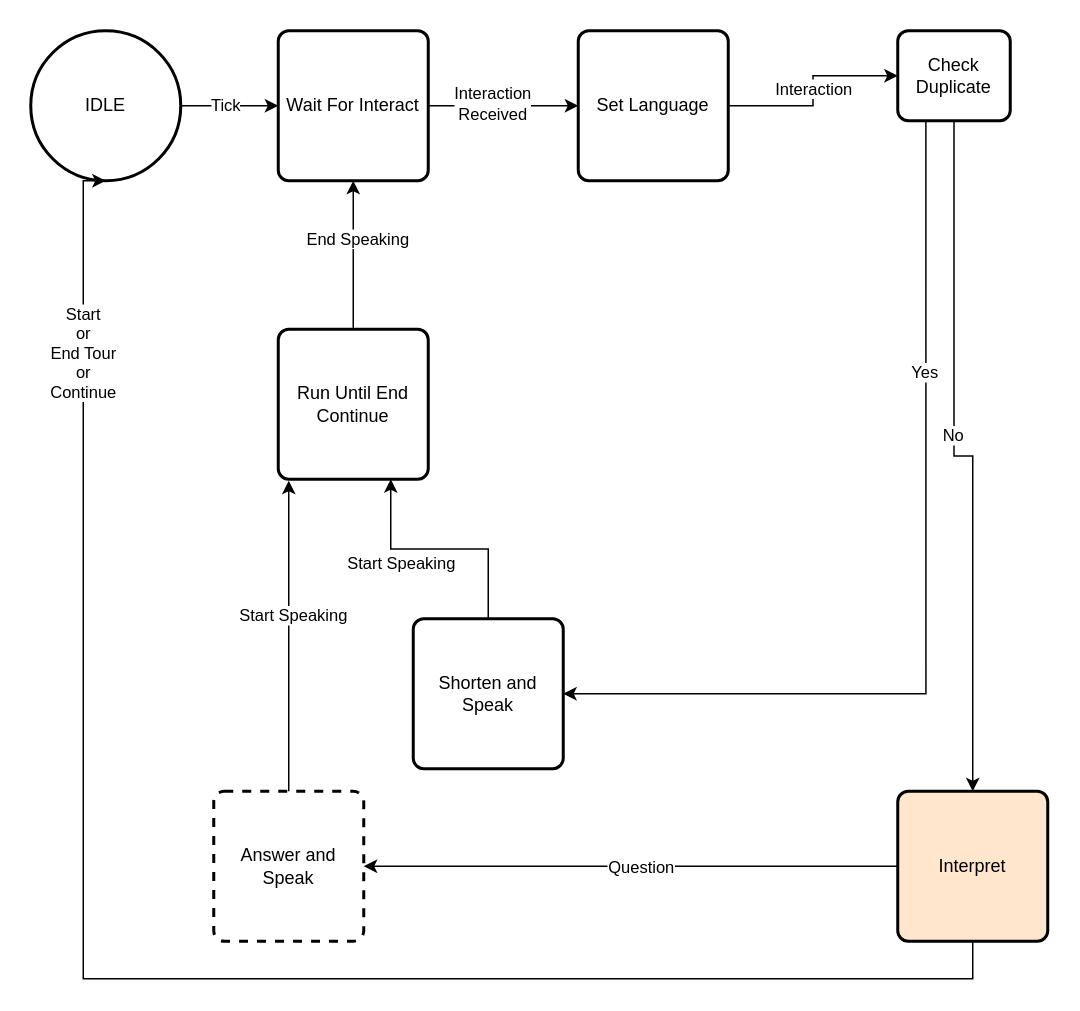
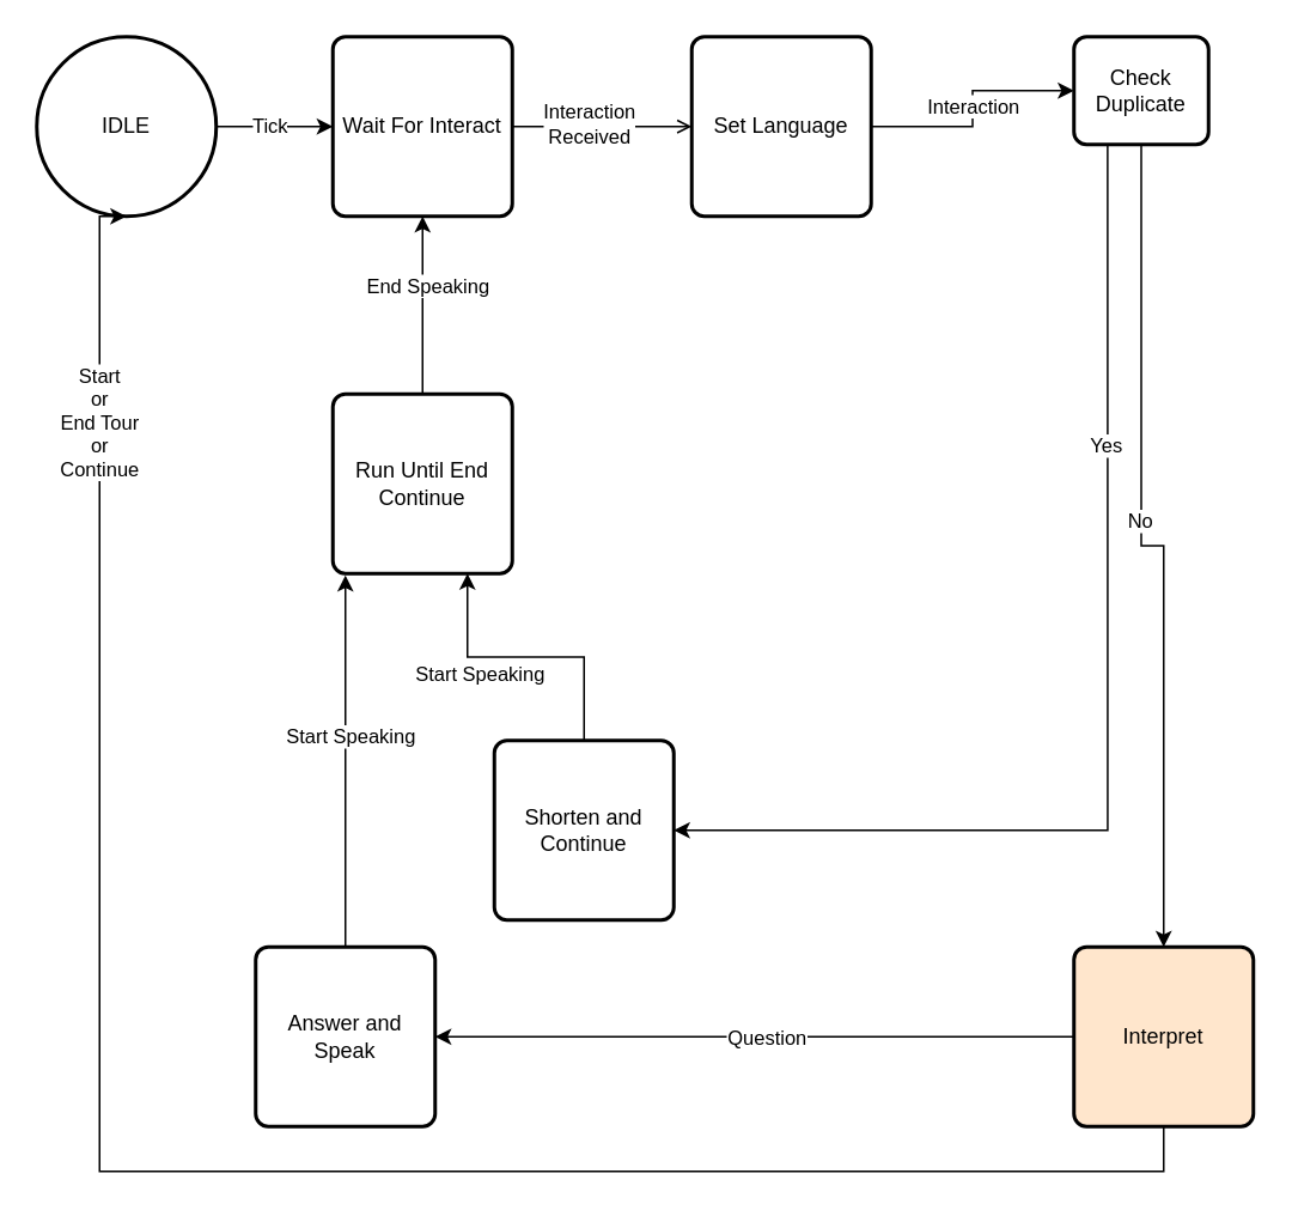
  <mxCell id="0" />
  <mxCell id="1" parent="0" />
  <mxCell id="2" style="edgeStyle=orthogonalEdgeStyle;rounded=0;orthogonalLoop=1;jettySize=auto;html=1;" parent="1" source="4" target="7" edge="1"><mxGeometry relative="1" as="geometry"><mxPoint x="235" y="70" as="targetPoint" /></mxGeometry></mxCell>
  <mxCell id="3" value="Tick" style="edgeLabel;html=1;align=center;verticalAlign=middle;resizable=0;points=[];" parent="2" vertex="1" connectable="0"><mxGeometry x="-0.096" y="1" relative="1" as="geometry"><mxPoint as="offset" /></mxGeometry></mxCell>
  <mxCell id="4" value="IDLE" style="strokeWidth=2;html=1;shape=mxgraph.flowchart.start_2;whiteSpace=wrap;" parent="1" vertex="1"><mxGeometry x="20" y="20" width="100" height="100" as="geometry" /></mxCell>
  <mxCell id="5" style="edgeStyle=orthogonalEdgeStyle;rounded=0;orthogonalLoop=1;jettySize=auto;html=1;" parent="1" source="26" target="12" edge="1"><mxGeometry relative="1" as="geometry"><mxPoint x="395" y="70" as="targetPoint" /></mxGeometry></mxCell>
  <mxCell id="6" value="Interaction" style="edgeLabel;html=1;align=center;verticalAlign=middle;resizable=0;points=[];" parent="5" vertex="1" connectable="0"><mxGeometry x="0.018" relative="1" as="geometry"><mxPoint as="offset" /></mxGeometry></mxCell>
  <mxCell id="7" value="Wait For Interact" style="rounded=1;whiteSpace=wrap;html=1;absoluteArcSize=1;arcSize=14;strokeWidth=2;" parent="1" vertex="1"><mxGeometry x="185" y="20" width="100" height="100" as="geometry" /></mxCell>
  <mxCell id="8" style="edgeStyle=orthogonalEdgeStyle;rounded=0;orthogonalLoop=1;jettySize=auto;html=1;" parent="1" source="12" target="15" edge="1"><mxGeometry relative="1" as="geometry"><mxPoint x="618" y="572" as="targetPoint" /></mxGeometry></mxCell>
  <mxCell id="9" value="No" style="edgeLabel;html=1;align=center;verticalAlign=middle;resizable=0;points=[];" parent="8" vertex="1" connectable="0"><mxGeometry x="-0.09" y="-1" relative="1" as="geometry"><mxPoint as="offset" /></mxGeometry></mxCell>
  <mxCell id="10" style="edgeStyle=orthogonalEdgeStyle;rounded=0;orthogonalLoop=1;jettySize=auto;html=1;exitX=0.25;exitY=1;exitDx=0;exitDy=0;entryX=1;entryY=0.5;entryDx=0;entryDy=0;" edge="1" parent="1" source="12" target="16"><mxGeometry relative="1" as="geometry"><mxPoint x="495" y="229" as="targetPoint" /></mxGeometry></mxCell>
  <mxCell id="11" value="Yes" style="edgeLabel;html=1;align=center;verticalAlign=middle;resizable=0;points=[];" vertex="1" connectable="0" parent="10"><mxGeometry x="-0.466" y="-1" relative="1" as="geometry"><mxPoint as="offset" /></mxGeometry></mxCell>
  <mxCell id="12" value="Check Duplicate" style="rounded=1;whiteSpace=wrap;html=1;absoluteArcSize=1;arcSize=14;strokeWidth=2;" parent="1" vertex="1"><mxGeometry x="598" y="20" width="75" height="60" as="geometry" /></mxCell>
  <mxCell id="13" style="edgeStyle=orthogonalEdgeStyle;rounded=0;orthogonalLoop=1;jettySize=auto;html=1;" parent="1" source="15" target="17" edge="1"><mxGeometry relative="1" as="geometry"><mxPoint x="165" y="572" as="targetPoint" /></mxGeometry></mxCell>
  <mxCell id="14" value="Question" style="edgeLabel;html=1;align=center;verticalAlign=middle;resizable=0;points=[];" parent="13" vertex="1" connectable="0"><mxGeometry x="-0.035" relative="1" as="geometry"><mxPoint as="offset" /></mxGeometry></mxCell>
  <mxCell id="15" value="Interpret" style="rounded=1;whiteSpace=wrap;html=1;absoluteArcSize=1;arcSize=14;strokeWidth=2;fillColor=#ffe6cc;" parent="1" vertex="1"><mxGeometry x="598" y="527" width="100" height="100" as="geometry" /></mxCell>
- <mxCell id="16" value="Shorten and Speak" style="rounded=1;whiteSpace=wrap;html=1;absoluteArcSize=1;arcSize=14;strokeWidth=2;" parent="1" vertex="1"><mxGeometry x="275" y="412" width="100" height="100" as="geometry" /></mxCell>
- <mxCell id="17" value="Answer and Speak" style="rounded=1;whiteSpace=wrap;html=1;absoluteArcSize=1;arcSize=14;strokeWidth=2;dashed=1;" parent="1" vertex="1"><mxGeometry x="142" y="527" width="100" height="100" as="geometry" /></mxCell>
+ <mxCell id="16" value="Shorten and Continue" style="rounded=1;whiteSpace=wrap;html=1;absoluteArcSize=1;arcSize=14;strokeWidth=2;" parent="1" vertex="1"><mxGeometry x="275" y="412" width="100" height="100" as="geometry" /></mxCell>
+ <mxCell id="17" value="Answer and Speak" style="rounded=1;whiteSpace=wrap;html=1;absoluteArcSize=1;arcSize=14;strokeWidth=2;" parent="1" vertex="1"><mxGeometry x="142" y="527" width="100" height="100" as="geometry" /></mxCell>
  <mxCell id="18" style="edgeStyle=orthogonalEdgeStyle;rounded=0;orthogonalLoop=1;jettySize=auto;html=1;entryX=0.5;entryY=1;entryDx=0;entryDy=0;" parent="1" source="29" target="7" edge="1"><mxGeometry relative="1" as="geometry"><mxPoint x="235" y="129" as="targetPoint" /></mxGeometry></mxCell>
  <mxCell id="19" value="End Speaking" style="edgeLabel;html=1;align=center;verticalAlign=middle;resizable=0;points=[];" parent="18" vertex="1" connectable="0"><mxGeometry x="0.232" y="-2" relative="1" as="geometry"><mxPoint as="offset" /></mxGeometry></mxCell>
  <mxCell id="20" style="edgeStyle=orthogonalEdgeStyle;rounded=0;orthogonalLoop=1;jettySize=auto;html=1;entryX=0.75;entryY=1;entryDx=0;entryDy=0;" parent="1" source="16" target="29" edge="1"><mxGeometry relative="1" as="geometry" /></mxCell>
  <mxCell id="21" value="Start Speaking" style="edgeLabel;html=1;align=center;verticalAlign=middle;resizable=0;points=[];" parent="20" vertex="1" connectable="0"><mxGeometry x="0.323" relative="1" as="geometry"><mxPoint y="9" as="offset" /></mxGeometry></mxCell>
  <mxCell id="22" style="edgeStyle=orthogonalEdgeStyle;rounded=0;orthogonalLoop=1;jettySize=auto;html=1;entryX=0.5;entryY=1;entryDx=0;entryDy=0;entryPerimeter=0;exitX=0.5;exitY=1;exitDx=0;exitDy=0;" parent="1" target="4" edge="1" source="15"><mxGeometry relative="1" as="geometry"><mxPoint x="411.966" y="627" as="sourcePoint" /><mxPoint x="65" y="352" as="targetPoint" /><Array as="points"><mxPoint x="648" y="652" /><mxPoint x="55" y="652" /></Array></mxGeometry></mxCell>
  <mxCell id="23" value="&lt;div&gt;Start&lt;/div&gt;&lt;div&gt;or&lt;/div&gt;&lt;div&gt;End Tour&lt;/div&gt;&lt;div&gt;or&lt;/div&gt;&lt;div&gt;Continue&lt;/div&gt;" style="edgeLabel;html=1;align=center;verticalAlign=middle;resizable=0;points=[];" parent="22" vertex="1" connectable="0"><mxGeometry x="0.779" y="1" relative="1" as="geometry"><mxPoint as="offset" /></mxGeometry></mxCell>
- <mxCell id="24" value="" style="edgeStyle=orthogonalEdgeStyle;rounded=0;orthogonalLoop=1;jettySize=auto;html=1;" edge="1" parent="1" source="7" target="26"><mxGeometry relative="1" as="geometry"><mxPoint x="598" y="70" as="targetPoint" /><mxPoint x="285" y="70" as="sourcePoint" /></mxGeometry></mxCell>
+ <mxCell id="24" value="" style="edgeStyle=orthogonalEdgeStyle;rounded=0;orthogonalLoop=1;jettySize=auto;html=1;endArrow=open;" edge="1" parent="1" source="7" target="26"><mxGeometry relative="1" as="geometry"><mxPoint x="598" y="70" as="targetPoint" /><mxPoint x="285" y="70" as="sourcePoint" /></mxGeometry></mxCell>
  <mxCell id="25" value="&lt;div&gt;Interaction&lt;/div&gt;&lt;div&gt;Received&lt;/div&gt;" style="edgeLabel;html=1;align=center;verticalAlign=middle;resizable=0;points=[];" vertex="1" connectable="0" parent="24"><mxGeometry x="-0.16" y="2" relative="1" as="geometry"><mxPoint as="offset" /></mxGeometry></mxCell>
  <mxCell id="26" value="Set Language" style="rounded=1;whiteSpace=wrap;html=1;absoluteArcSize=1;arcSize=14;strokeWidth=2;" vertex="1" parent="1"><mxGeometry x="385" y="20" width="100" height="100" as="geometry" /></mxCell>
  <mxCell id="27" value="" style="edgeStyle=orthogonalEdgeStyle;rounded=0;orthogonalLoop=1;jettySize=auto;html=1;entryX=0.07;entryY=1.01;entryDx=0;entryDy=0;entryPerimeter=0;" edge="1" parent="1" source="17" target="29"><mxGeometry relative="1" as="geometry"><mxPoint x="192" y="527" as="sourcePoint" /><mxPoint x="192" y="22" as="targetPoint" /></mxGeometry></mxCell>
  <mxCell id="28" value="Start Speaking" style="edgeLabel;html=1;align=center;verticalAlign=middle;resizable=0;points=[];" vertex="1" connectable="0" parent="27"><mxGeometry x="0.138" y="-2" relative="1" as="geometry"><mxPoint as="offset" /></mxGeometry></mxCell>
  <mxCell id="29" value="Run Until End Continue" style="rounded=1;whiteSpace=wrap;html=1;absoluteArcSize=1;arcSize=14;strokeWidth=2;" vertex="1" parent="1"><mxGeometry x="185" y="219" width="100" height="100" as="geometry" /></mxCell>
